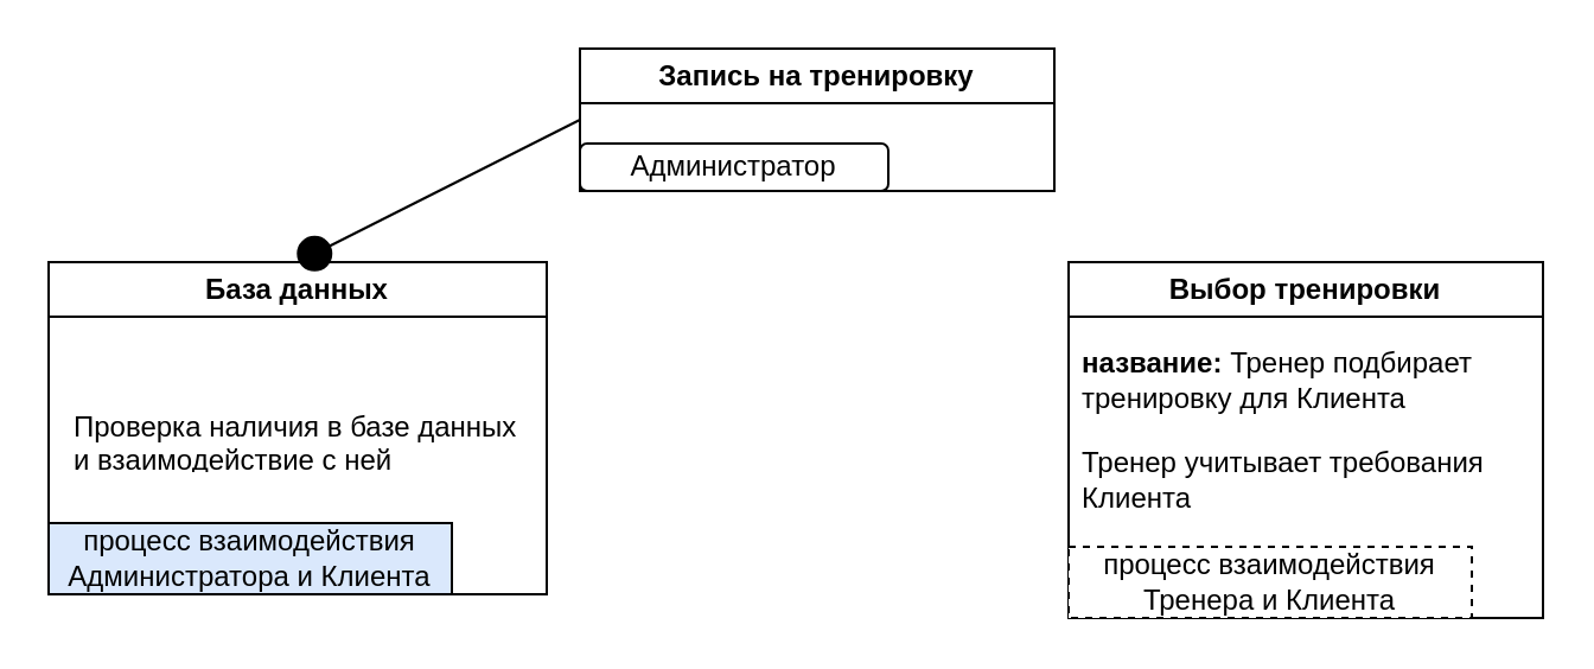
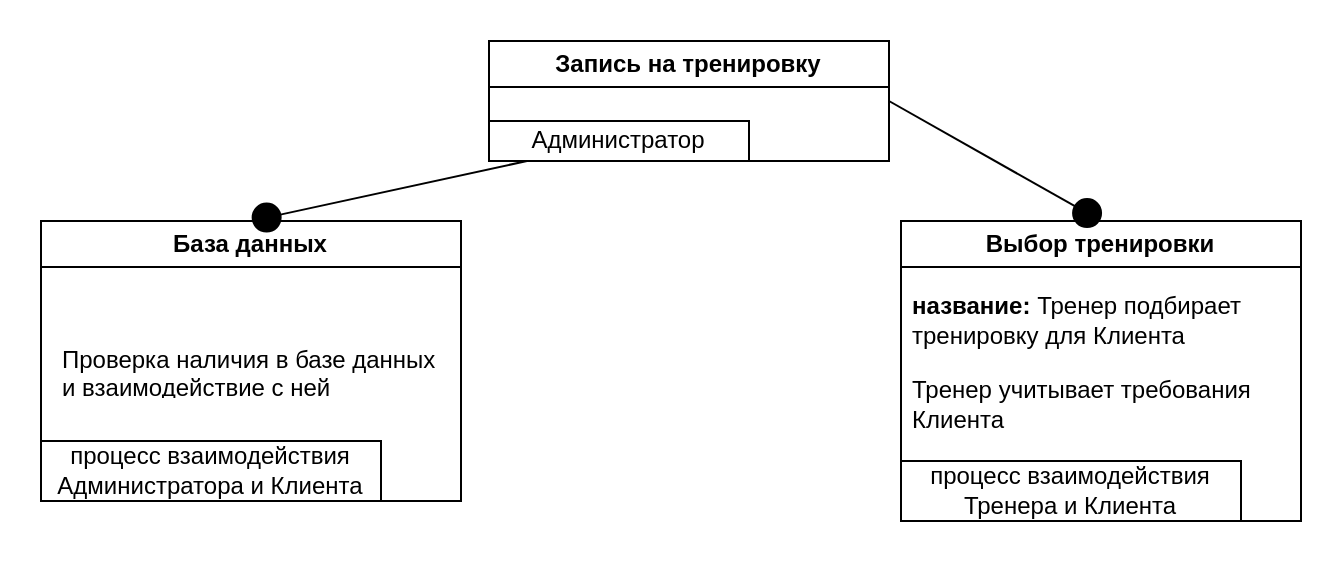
  <mxCell id="0" />
  <mxCell id="1" parent="0" />
  <mxCell id="2" value="Запись на тренировку" style="swimlane;whiteSpace=wrap;html=1;" parent="1" vertex="1"><mxGeometry x="244" y="20" width="200" height="60" as="geometry" /></mxCell>
- <mxCell id="3" value="Администратор" style="whiteSpace=wrap;html=1;rounded=1;" parent="2" vertex="1"><mxGeometry y="40" width="130" height="20" as="geometry" /></mxCell>
+ <mxCell id="3" value="Администратор" style="rounded=0;whiteSpace=wrap;html=1;" parent="2" vertex="1"><mxGeometry y="40" width="130" height="20" as="geometry" /></mxCell>
  <mxCell id="4" value="База данных" style="swimlane;whiteSpace=wrap;html=1;startSize=23;" parent="1" vertex="1"><mxGeometry x="20" y="110" width="210" height="140" as="geometry" /></mxCell>
- <mxCell id="5" value="процесс взаимодействия Администратора и Клиента" style="rounded=0;whiteSpace=wrap;html=1;fillColor=#dae8fc;" parent="4" vertex="1"><mxGeometry y="110" width="170" height="30" as="geometry" /></mxCell>
+ <mxCell id="5" value="процесс взаимодействия Администратора и Клиента" style="rounded=0;whiteSpace=wrap;html=1;" parent="4" vertex="1"><mxGeometry y="110" width="170" height="30" as="geometry" /></mxCell>
  <mxCell id="6" value="Проверка наличия в базе данных и взаимодействие с ней" style="text;strokeColor=none;fillColor=none;align=left;verticalAlign=middle;spacingLeft=4;spacingRight=4;overflow=hidden;points=[[0,0.5],[1,0.5]];portConstraint=eastwest;rotatable=0;whiteSpace=wrap;html=1;" parent="4" vertex="1"><mxGeometry x="5" y="60" width="201" height="30" as="geometry" /></mxCell>
  <mxCell id="7" value="Выбор тренировки" style="swimlane;whiteSpace=wrap;html=1;" parent="1" vertex="1"><mxGeometry x="450" y="110" width="200" height="150" as="geometry" /></mxCell>
- <mxCell id="8" value="процесс взаимодействия Тренера и Клиента" style="rounded=0;whiteSpace=wrap;html=1;dashed=1;" parent="7" vertex="1"><mxGeometry y="120" width="170" height="30" as="geometry" /></mxCell>
+ <mxCell id="8" value="процесс взаимодействия Тренера и Клиента" style="rounded=0;whiteSpace=wrap;html=1;" parent="7" vertex="1"><mxGeometry y="120" width="170" height="30" as="geometry" /></mxCell>
  <mxCell id="9" value="&lt;b&gt;название:&lt;/b&gt; Тренер подбирает тренировку для Клиента&lt;br&gt;" style="text;strokeColor=none;fillColor=none;align=left;verticalAlign=middle;spacingLeft=4;spacingRight=4;overflow=hidden;points=[[0,0.5],[1,0.5]];portConstraint=eastwest;rotatable=0;whiteSpace=wrap;html=1;" parent="7" vertex="1"><mxGeometry y="30" width="190" height="40" as="geometry" /></mxCell>
  <mxCell id="10" value="&lt;br&gt;Тренер учитывает требования Клиента" style="text;strokeColor=none;fillColor=none;align=left;verticalAlign=middle;spacingLeft=4;spacingRight=4;overflow=hidden;points=[[0,0.5],[1,0.5]];portConstraint=eastwest;rotatable=0;whiteSpace=wrap;html=1;" parent="7" vertex="1"><mxGeometry y="60" width="190" height="50" as="geometry" /></mxCell>
- <mxCell id="11" value="" style="html=1;verticalAlign=bottom;startArrow=circle;startFill=1;endArrow=none;startSize=6;endSize=8;curved=0;rounded=0;exitX=0.5;exitY=0;exitDx=0;exitDy=0;entryX=0;entryY=0.5;entryDx=0;entryDy=0;endFill=0;" edge="1" parent="1" source="4" target="2"><mxGeometry width="80" relative="1" as="geometry"><mxPoint x="300" y="140" as="sourcePoint" /><mxPoint x="380" y="140" as="targetPoint" /></mxGeometry></mxCell>
+ <mxCell id="11" value="" style="html=1;verticalAlign=bottom;startArrow=circle;startFill=1;endArrow=none;startSize=6;endSize=8;curved=0;rounded=0;exitX=0.5;exitY=0;exitDx=0;exitDy=0;endFill=0;" edge="1" parent="1" source="4" target="3"><mxGeometry width="80" relative="1" as="geometry"><mxPoint x="300" y="140" as="sourcePoint" /><mxPoint x="380" y="140" as="targetPoint" /></mxGeometry></mxCell>
+ <mxCell id="12" value="" style="html=1;verticalAlign=bottom;startArrow=circle;startFill=1;endArrow=none;startSize=6;endSize=8;curved=0;rounded=0;exitX=0.5;exitY=0;exitDx=0;exitDy=0;entryX=1;entryY=0.5;entryDx=0;entryDy=0;endFill=0;" edge="1" parent="1" source="7" target="2"><mxGeometry width="80" relative="1" as="geometry"><mxPoint x="590" y="70" as="sourcePoint" /><mxPoint x="709" y="10" as="targetPoint" /></mxGeometry></mxCell>
